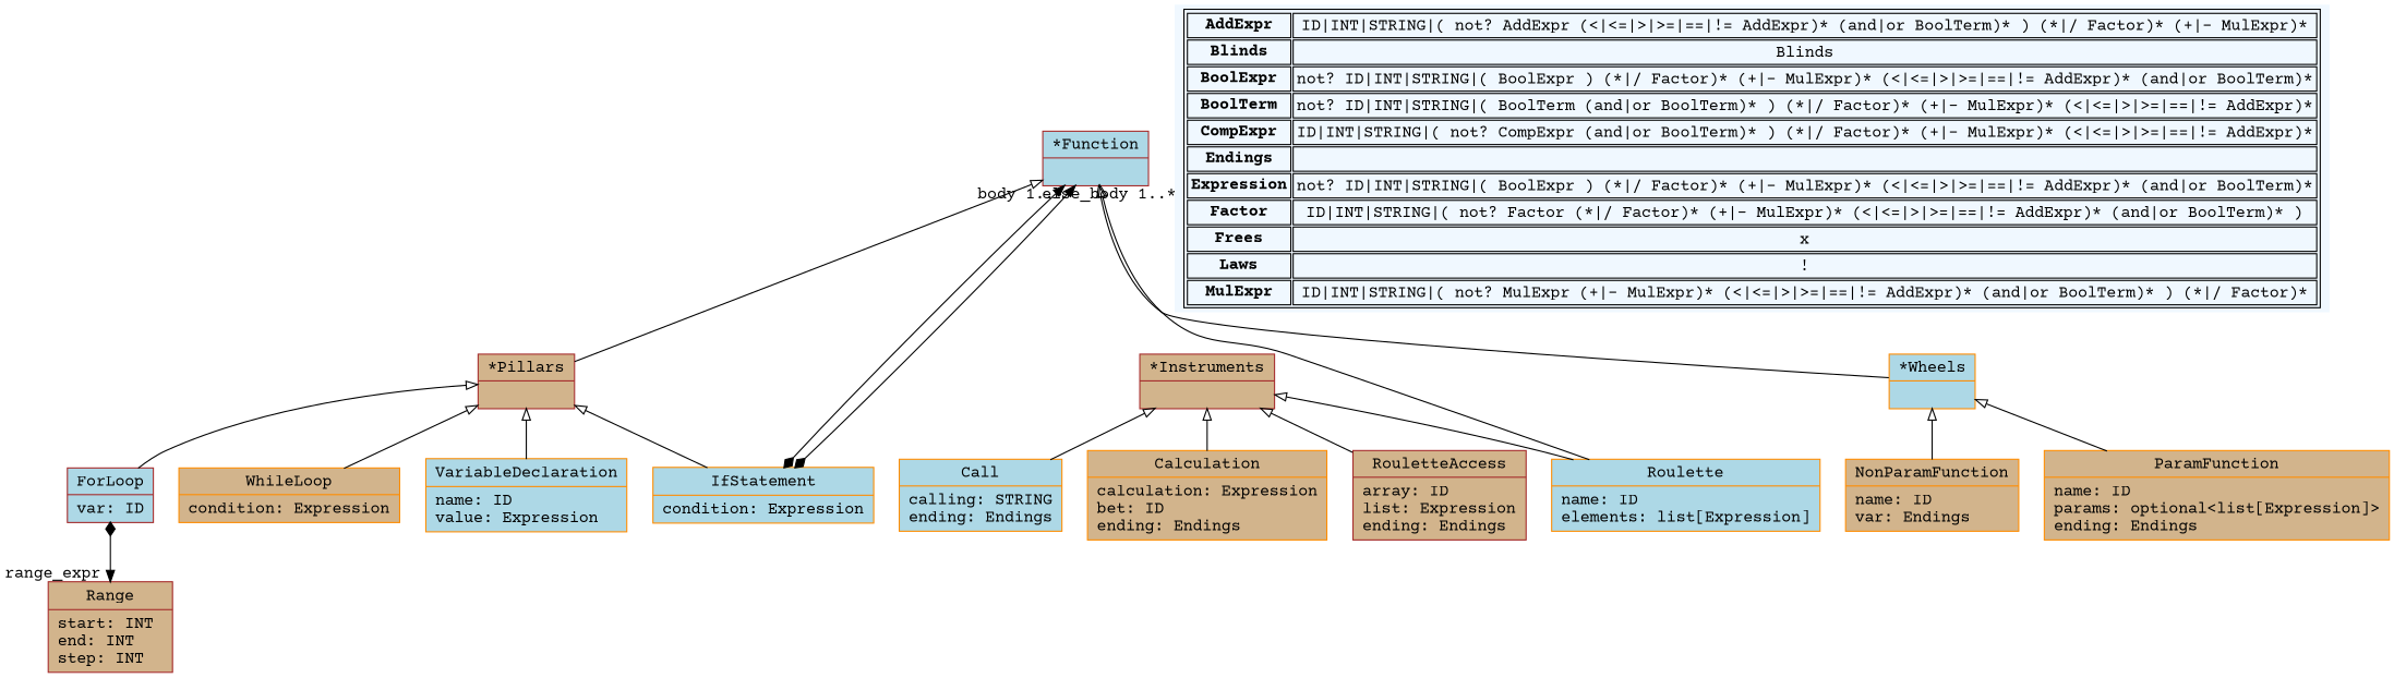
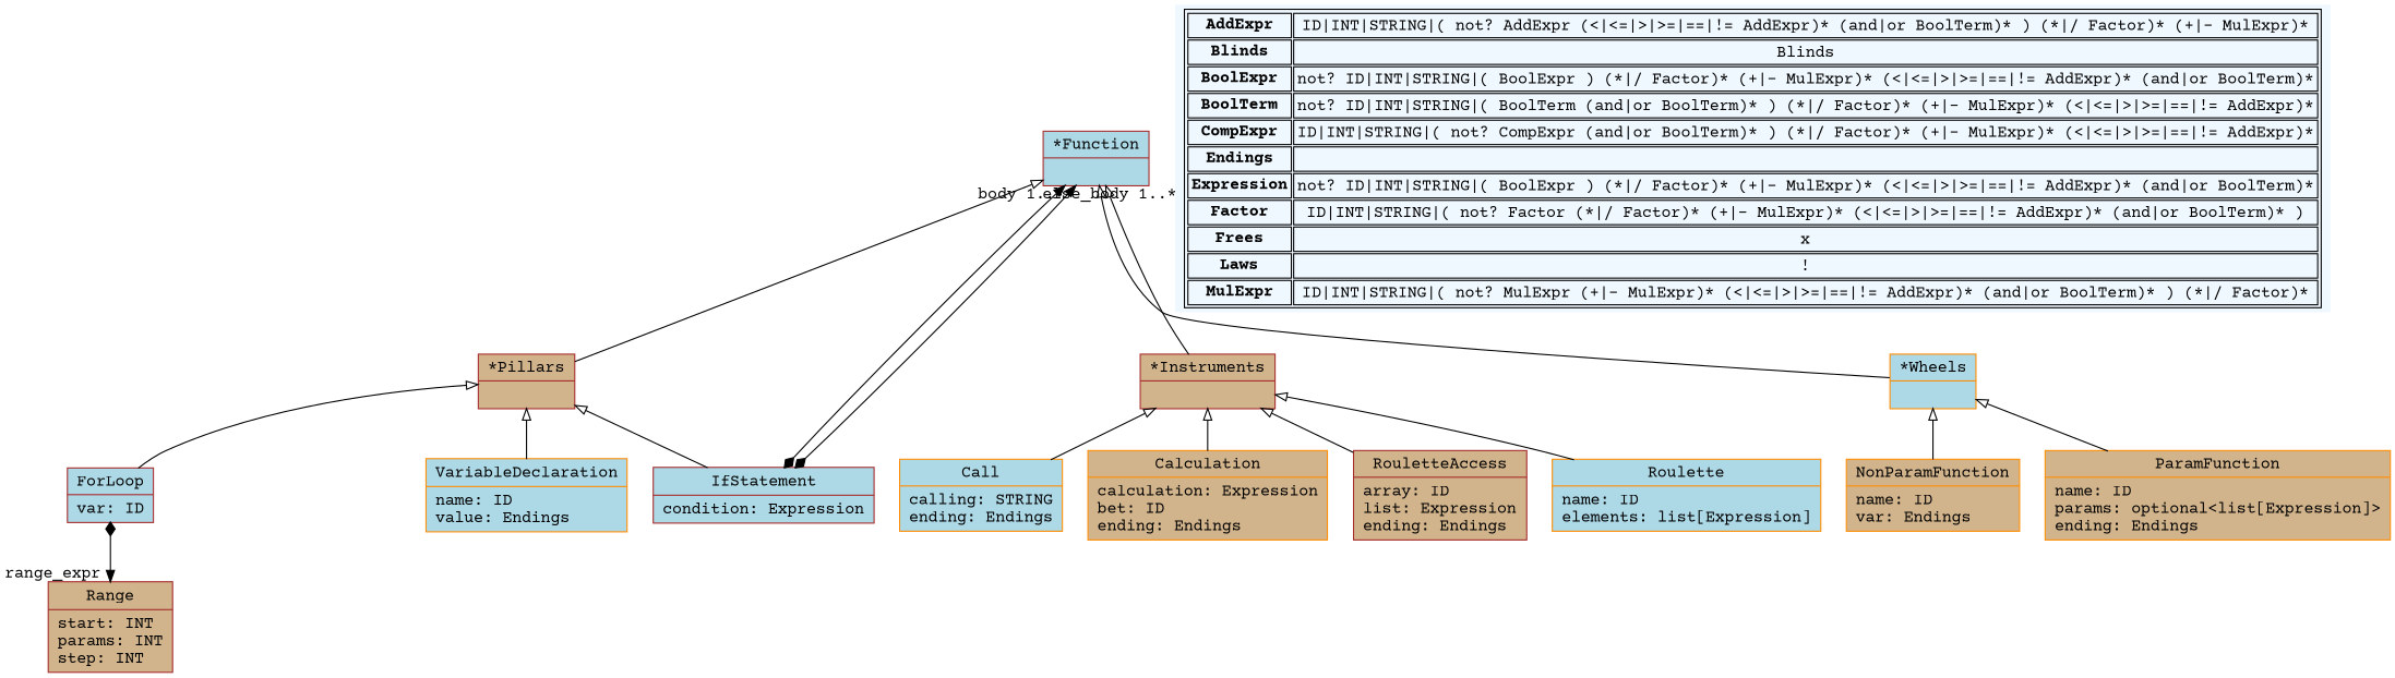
  digraph {
    fontname="Courier Prime"
    fontsize=8
    nodesep=0.3
    node [color=darkorange fillcolor=tan fontname="Courier Prime" shape=record style=filled]
    edge [arrowtail=empty dir=back fontname="Courier Prime"]
    n1 [color=brown fillcolor=lightblue label="{*Function|}"]
    n2 [color=brown label="{*Pillars|}"]
    n3 [color=brown label="{*Instruments|}"]
    n4 [fillcolor=lightblue label="{*Wheels|}"]
    n5 [color=brown fillcolor=lightblue label="{ForLoop|var: ID\l}"]
-   n6 [label="{WhileLoop|condition: Expression\l}"]
-   n7 [fillcolor=lightblue label="{IfStatement|condition: Expression\l}"]
-   n8 [fillcolor=lightblue label="{VariableDeclaration|name: ID\lvalue: Expression\l}"]
+   n7 [color=brown fillcolor=lightblue label="{IfStatement|condition: Expression\l}"]
+   n8 [fillcolor=lightblue label="{VariableDeclaration|name: ID\lvalue: Endings\l}"]
    n9 [fillcolor=lightblue label="{Call|calling: STRING\lending: Endings\l}"]
    n10 [label="{Calculation|calculation: Expression\lbet: ID\lending: Endings\l}"]
    n11 [fillcolor=lightblue label="{Roulette|name: ID\lelements: list[Expression]\l}"]
    n12 [color=brown label="{RouletteAccess|array: ID\llist: Expression\lending: Endings\l}"]
    n13 [label="{NonParamFunction|name: ID\lvar: Endings\l}"]
    n14 [label="{ParamFunction|name: ID\lparams: optional\<list[Expression]\>\lending: Endings\l}"]
-   n15 [color=brown label="{Range|start: INT\lend: INT\lstep: INT\l}"]
+   n15 [color=brown label="{Range|start: INT\lparams: INT\lstep: INT\l}"]
    n16 [fillcolor=aliceblue label=< <table> 	<tr> 		<td><b>AddExpr</b></td><td>ID|INT|STRING|( not? AddExpr (&lt;|&lt;=|&gt;|&gt;=|==|!= AddExpr)* (and|or BoolTerm)* ) (*|/ Factor)* (+|- MulExpr)*</td> 	</tr> 	<tr> 		<td><b>Blinds</b></td><td>Blinds</td> 	</tr> 	<tr> 		<td><b>BoolExpr</b></td><td>not? ID|INT|STRING|( BoolExpr ) (*|/ Factor)* (+|- MulExpr)* (&lt;|&lt;=|&gt;|&gt;=|==|!= AddExpr)* (and|or BoolTerm)*</td> 	</tr> 	<tr> 		<td><b>BoolTerm</b></td><td>not? ID|INT|STRING|( BoolTerm (and|or BoolTerm)* ) (*|/ Factor)* (+|- MulExpr)* (&lt;|&lt;=|&gt;|&gt;=|==|!= AddExpr)*</td> 	</tr> 	<tr> 		<td><b>CompExpr</b></td><td>ID|INT|STRING|( not? CompExpr (and|or BoolTerm)* ) (*|/ Factor)* (+|- MulExpr)* (&lt;|&lt;=|&gt;|&gt;=|==|!= AddExpr)*</td> 	</tr> 	<tr> 		<td><b>Endings</b></td><td></td> 	</tr> 	<tr> 		<td><b>Expression</b></td><td>not? ID|INT|STRING|( BoolExpr ) (*|/ Factor)* (+|- MulExpr)* (&lt;|&lt;=|&gt;|&gt;=|==|!= AddExpr)* (and|or BoolTerm)*</td> 	</tr> 	<tr> 		<td><b>Factor</b></td><td>ID|INT|STRING|( not? Factor (*|/ Factor)* (+|- MulExpr)* (&lt;|&lt;=|&gt;|&gt;=|==|!= AddExpr)* (and|or BoolTerm)* )</td> 	</tr> 	<tr> 		<td><b>Frees</b></td><td>x</td> 	</tr> 	<tr> 		<td><b>Laws</b></td><td>!</td> 	</tr> 	<tr> 		<td><b>MulExpr</b></td><td>ID|INT|STRING|( not? MulExpr (+|- MulExpr)* (&lt;|&lt;=|&gt;|&gt;=|==|!= AddExpr)* (and|or BoolTerm)* ) (*|/ Factor)*</td> 	</tr> </table> > shape=plaintext color=""]
    n1 -> n2
-   n1 -> n11
+   n1 -> n3
    n1 -> n4
    n2 -> n5
-   n2 -> n6
    n2 -> n7
    n2 -> n8
    n3 -> n9
    n3 -> n10
    n3 -> n11
    n3 -> n12
    n4 -> n13
    n4 -> n14
    n5 -> n15 [arrowtail=diamond dir=both headlabel="range_expr "]
    n7 -> n1 [arrowtail=diamond dir=both headlabel="body 1..*"]
    n7 -> n1 [arrowtail=diamond dir=both headlabel="else_body 1..*"]
  }
